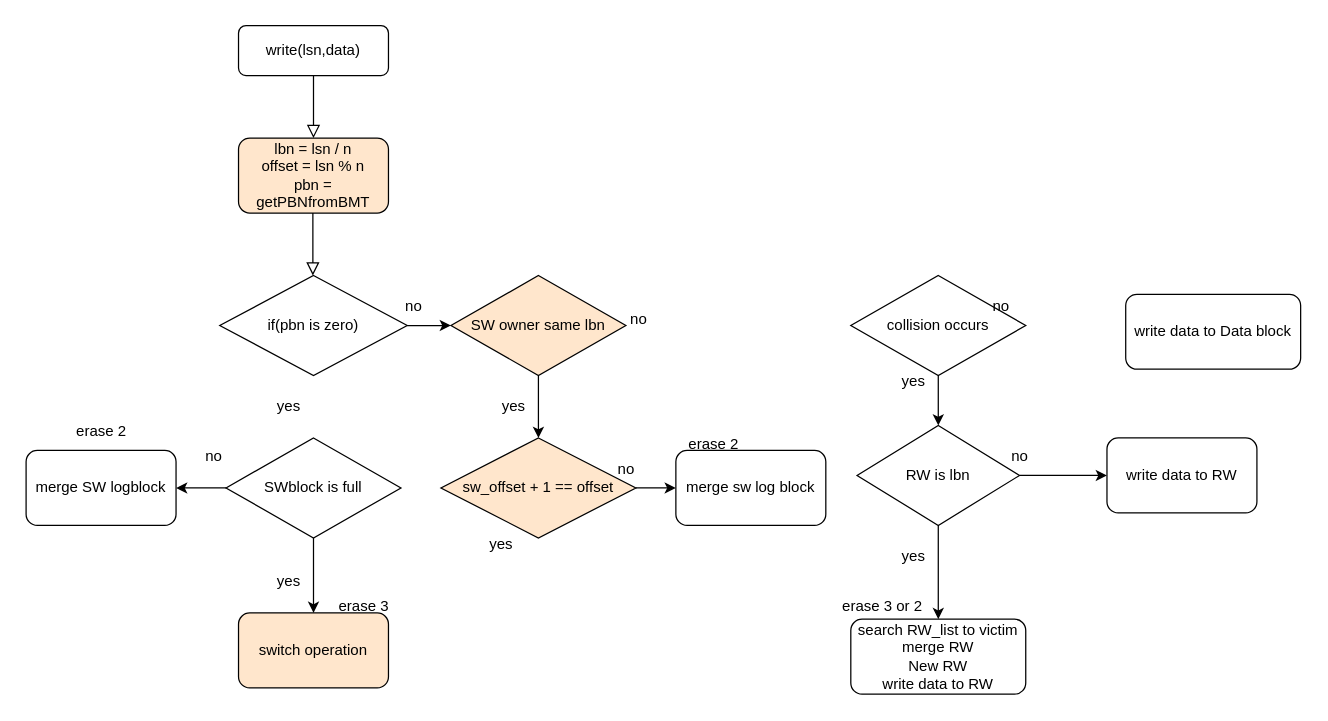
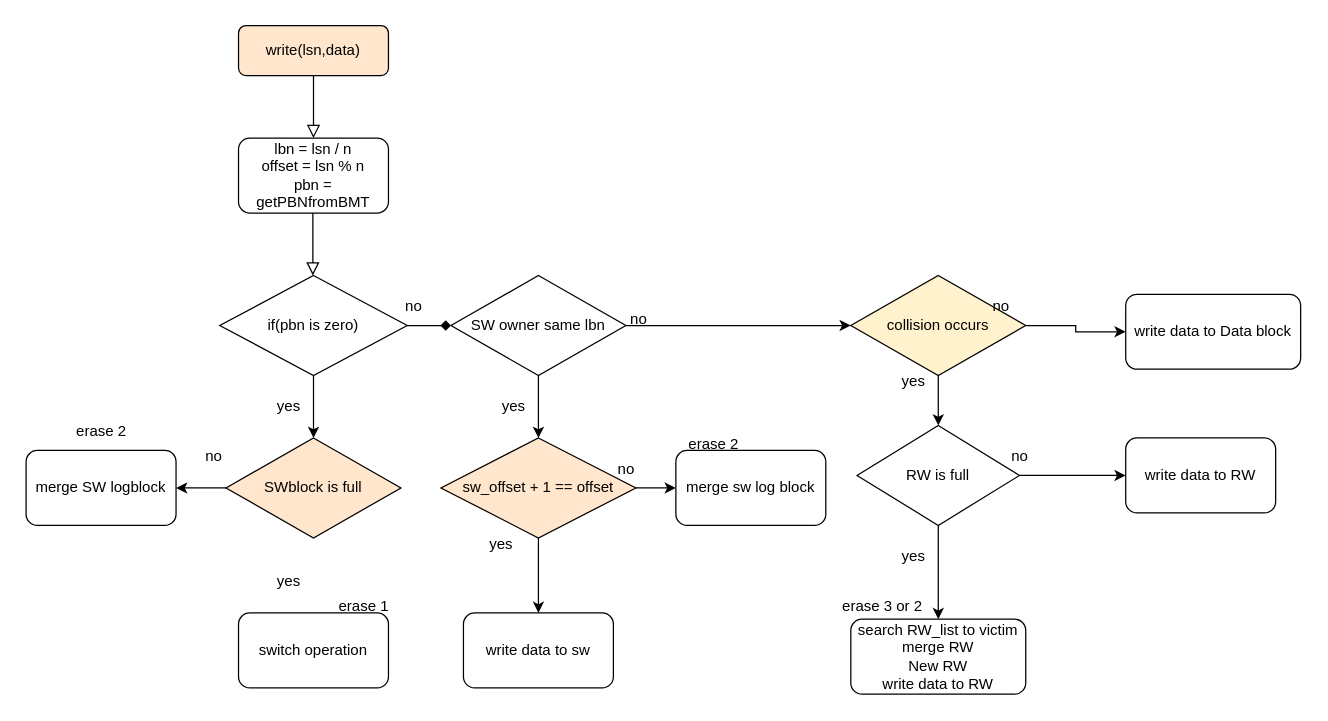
  <mxCell id="0" />
  <mxCell id="1" parent="0" />
  <mxCell id="2" value="" style="rounded=0;html=1;jettySize=auto;orthogonalLoop=1;fontSize=11;endArrow=block;endFill=0;endSize=8;strokeWidth=1;shadow=0;labelBackgroundColor=none;edgeStyle=orthogonalEdgeStyle;" parent="1" source="3" edge="1"><mxGeometry relative="1" as="geometry"><mxPoint x="250" y="110" as="targetPoint" /></mxGeometry></mxCell>
- <mxCell id="3" value="write(lsn,data)" style="rounded=1;whiteSpace=wrap;html=1;fontSize=12;glass=0;strokeWidth=1;shadow=0;" parent="1" vertex="1"><mxGeometry x="190" y="20" width="120" height="40" as="geometry" /></mxCell>
- <mxCell id="4" value="lbn = lsn / n&lt;br&gt;offset = lsn % n&lt;br&gt;pbn = getPBNfromBMT" style="rounded=1;whiteSpace=wrap;html=1;fillColor=#ffe6cc;" vertex="1" parent="1"><mxGeometry x="190" y="110" width="120" height="60" as="geometry" /></mxCell>
+ <mxCell id="3" value="write(lsn,data)" style="rounded=1;whiteSpace=wrap;html=1;fontSize=12;glass=0;strokeWidth=1;shadow=0;fillColor=#ffe6cc;" parent="1" vertex="1"><mxGeometry x="190" y="20" width="120" height="40" as="geometry" /></mxCell>
+ <mxCell id="4" value="lbn = lsn / n&lt;br&gt;offset = lsn % n&lt;br&gt;pbn = getPBNfromBMT" style="rounded=1;whiteSpace=wrap;html=1;" vertex="1" parent="1"><mxGeometry x="190" y="110" width="120" height="60" as="geometry" /></mxCell>
  <mxCell id="5" value="" style="rounded=0;html=1;jettySize=auto;orthogonalLoop=1;fontSize=11;endArrow=block;endFill=0;endSize=8;strokeWidth=1;shadow=0;labelBackgroundColor=none;edgeStyle=orthogonalEdgeStyle;" edge="1" parent="1"><mxGeometry relative="1" as="geometry"><mxPoint x="249.5" y="170" as="sourcePoint" /><mxPoint x="249.5" y="220" as="targetPoint" /></mxGeometry></mxCell>
- <mxCell id="7" style="edgeStyle=orthogonalEdgeStyle;rounded=0;orthogonalLoop=1;jettySize=auto;html=1;entryX=0;entryY=0.5;entryDx=0;entryDy=0;" edge="1" parent="1" source="8" target="16"><mxGeometry relative="1" as="geometry"><mxPoint x="370" y="260" as="targetPoint" /></mxGeometry></mxCell>
+ <mxCell id="6" style="edgeStyle=orthogonalEdgeStyle;rounded=0;orthogonalLoop=1;jettySize=auto;html=1;entryX=0.5;entryY=0;entryDx=0;entryDy=0;" edge="1" parent="1" source="8" target="12"><mxGeometry relative="1" as="geometry"><mxPoint x="250" y="350" as="targetPoint" /></mxGeometry></mxCell>
+ <mxCell id="7" style="edgeStyle=orthogonalEdgeStyle;rounded=0;orthogonalLoop=1;jettySize=auto;html=1;entryX=0;entryY=0.5;entryDx=0;entryDy=0;endArrow=diamond;" edge="1" parent="1" source="8" target="16"><mxGeometry relative="1" as="geometry"><mxPoint x="370" y="260" as="targetPoint" /></mxGeometry></mxCell>
  <mxCell id="8" value="if(pbn is zero)" style="rhombus;whiteSpace=wrap;html=1;" vertex="1" parent="1"><mxGeometry x="175" y="220" width="150" height="80" as="geometry" /></mxCell>
  <mxCell id="9" value="yes" style="text;html=1;align=center;verticalAlign=middle;resizable=0;points=[];autosize=1;strokeColor=none;fillColor=none;" vertex="1" parent="1"><mxGeometry x="210" y="310" width="40" height="30" as="geometry" /></mxCell>
- <mxCell id="10" style="edgeStyle=orthogonalEdgeStyle;rounded=0;orthogonalLoop=1;jettySize=auto;html=1;entryX=0.5;entryY=0;entryDx=0;entryDy=0;" edge="1" parent="1" source="12" target="18"><mxGeometry relative="1" as="geometry"><mxPoint x="250" y="490" as="targetPoint" /></mxGeometry></mxCell>
  <mxCell id="11" style="edgeStyle=orthogonalEdgeStyle;rounded=0;orthogonalLoop=1;jettySize=auto;html=1;entryX=1;entryY=0.5;entryDx=0;entryDy=0;" edge="1" parent="1" source="12" target="19"><mxGeometry relative="1" as="geometry" /></mxCell>
- <mxCell id="12" value="SWblock is full" style="rhombus;whiteSpace=wrap;html=1;" vertex="1" parent="1"><mxGeometry x="180" y="350" width="140" height="80" as="geometry" /></mxCell>
+ <mxCell id="12" value="SWblock is full" style="rhombus;whiteSpace=wrap;html=1;fillColor=#ffe6cc;" vertex="1" parent="1"><mxGeometry x="180" y="350" width="140" height="80" as="geometry" /></mxCell>
  <mxCell id="13" value="no" style="text;html=1;align=center;verticalAlign=middle;resizable=0;points=[];autosize=1;strokeColor=none;fillColor=none;" vertex="1" parent="1"><mxGeometry x="310" y="230" width="40" height="30" as="geometry" /></mxCell>
+ <mxCell id="14" style="edgeStyle=orthogonalEdgeStyle;rounded=0;orthogonalLoop=1;jettySize=auto;html=1;entryX=0;entryY=0.5;entryDx=0;entryDy=0;" edge="1" parent="1" source="16" target="31"><mxGeometry relative="1" as="geometry"><mxPoint x="570" y="260" as="targetPoint" /></mxGeometry></mxCell>
  <mxCell id="15" style="edgeStyle=orthogonalEdgeStyle;rounded=0;orthogonalLoop=1;jettySize=auto;html=1;" edge="1" parent="1" source="16"><mxGeometry relative="1" as="geometry"><mxPoint x="430" y="350" as="targetPoint" /></mxGeometry></mxCell>
- <mxCell id="16" value="SW owner same lbn" style="rhombus;whiteSpace=wrap;html=1;fillColor=#ffe6cc;" vertex="1" parent="1"><mxGeometry x="360" y="220" width="140" height="80" as="geometry" /></mxCell>
+ <mxCell id="16" value="SW owner same lbn" style="rhombus;whiteSpace=wrap;html=1;" vertex="1" parent="1"><mxGeometry x="360" y="220" width="140" height="80" as="geometry" /></mxCell>
  <mxCell id="17" value="yes" style="text;html=1;align=center;verticalAlign=middle;resizable=0;points=[];autosize=1;strokeColor=none;fillColor=none;" vertex="1" parent="1"><mxGeometry x="210" y="450" width="40" height="30" as="geometry" /></mxCell>
- <mxCell id="18" value="switch operation" style="rounded=1;whiteSpace=wrap;html=1;fillColor=#ffe6cc;" vertex="1" parent="1"><mxGeometry x="190" y="490" width="120" height="60" as="geometry" /></mxCell>
+ <mxCell id="18" value="switch operation" style="rounded=1;whiteSpace=wrap;html=1;" vertex="1" parent="1"><mxGeometry x="190" y="490" width="120" height="60" as="geometry" /></mxCell>
  <mxCell id="19" value="merge SW logblock" style="rounded=1;whiteSpace=wrap;html=1;" vertex="1" parent="1"><mxGeometry x="20" y="360" width="120" height="60" as="geometry" /></mxCell>
  <mxCell id="20" value="no" style="text;html=1;align=center;verticalAlign=middle;resizable=0;points=[];autosize=1;strokeColor=none;fillColor=none;" vertex="1" parent="1"><mxGeometry x="150" y="350" width="40" height="30" as="geometry" /></mxCell>
  <mxCell id="21" value="erase 2" style="text;html=1;align=center;verticalAlign=middle;resizable=0;points=[];autosize=1;strokeColor=none;fillColor=none;" vertex="1" parent="1"><mxGeometry x="50" y="330" width="60" height="30" as="geometry" /></mxCell>
- <mxCell id="22" value="erase 3" style="text;html=1;align=center;verticalAlign=middle;resizable=0;points=[];autosize=1;strokeColor=none;fillColor=none;" vertex="1" parent="1"><mxGeometry x="260" y="470" width="60" height="30" as="geometry" /></mxCell>
+ <mxCell id="22" value="erase 1" style="text;html=1;align=center;verticalAlign=middle;resizable=0;points=[];autosize=1;strokeColor=none;fillColor=none;" vertex="1" parent="1"><mxGeometry x="260" y="470" width="60" height="30" as="geometry" /></mxCell>
  <mxCell id="23" value="no" style="text;html=1;align=center;verticalAlign=middle;resizable=0;points=[];autosize=1;strokeColor=none;fillColor=none;" vertex="1" parent="1"><mxGeometry x="490" y="240" width="40" height="30" as="geometry" /></mxCell>
  <mxCell id="24" value="yes" style="text;html=1;align=center;verticalAlign=middle;resizable=0;points=[];autosize=1;strokeColor=none;fillColor=none;" vertex="1" parent="1"><mxGeometry x="390" y="310" width="40" height="30" as="geometry" /></mxCell>
+ <mxCell id="25" style="edgeStyle=orthogonalEdgeStyle;rounded=0;orthogonalLoop=1;jettySize=auto;html=1;entryX=0.5;entryY=0;entryDx=0;entryDy=0;" edge="1" parent="1" source="27" target="29"><mxGeometry relative="1" as="geometry" /></mxCell>
  <mxCell id="26" style="edgeStyle=orthogonalEdgeStyle;rounded=0;orthogonalLoop=1;jettySize=auto;html=1;entryX=0;entryY=0.5;entryDx=0;entryDy=0;" edge="1" parent="1" source="27" target="33"><mxGeometry relative="1" as="geometry"><mxPoint x="540" y="390" as="targetPoint" /></mxGeometry></mxCell>
  <mxCell id="27" value="sw_offset + 1 == offset" style="rhombus;whiteSpace=wrap;html=1;fillColor=#ffe6cc;" vertex="1" parent="1"><mxGeometry x="352" y="350" width="156" height="80" as="geometry" /></mxCell>
  <mxCell id="28" value="yes" style="text;html=1;align=center;verticalAlign=middle;resizable=0;points=[];autosize=1;strokeColor=none;fillColor=none;" vertex="1" parent="1"><mxGeometry x="380" y="420" width="40" height="30" as="geometry" /></mxCell>
- <mxCell id="31" value="collision occurs" style="rhombus;whiteSpace=wrap;html=1;" vertex="1" parent="1"><mxGeometry x="680" y="220" width="140" height="80" as="geometry" /></mxCell>
+ <mxCell id="29" value="write data to sw" style="rounded=1;whiteSpace=wrap;html=1;" vertex="1" parent="1"><mxGeometry x="370" y="490" width="120" height="60" as="geometry" /></mxCell>
+ <mxCell id="30" style="edgeStyle=orthogonalEdgeStyle;rounded=0;orthogonalLoop=1;jettySize=auto;html=1;entryX=0;entryY=0.5;entryDx=0;entryDy=0;" edge="1" parent="1" source="31" target="45"><mxGeometry relative="1" as="geometry"><mxPoint x="850" y="260" as="targetPoint" /></mxGeometry></mxCell>
+ <mxCell id="31" value="collision occurs" style="rhombus;whiteSpace=wrap;html=1;fillColor=#fff2cc;" vertex="1" parent="1"><mxGeometry x="680" y="220" width="140" height="80" as="geometry" /></mxCell>
  <mxCell id="32" value="yes" style="text;html=1;align=center;verticalAlign=middle;resizable=0;points=[];autosize=1;strokeColor=none;fillColor=none;" vertex="1" parent="1"><mxGeometry x="710" y="290" width="40" height="30" as="geometry" /></mxCell>
  <mxCell id="33" value="merge sw log block" style="rounded=1;whiteSpace=wrap;html=1;" vertex="1" parent="1"><mxGeometry x="540" y="360" width="120" height="60" as="geometry" /></mxCell>
  <mxCell id="34" value="erase 2" style="text;html=1;align=center;verticalAlign=middle;resizable=0;points=[];autosize=1;strokeColor=none;fillColor=none;" vertex="1" parent="1"><mxGeometry x="540" y="340" width="60" height="30" as="geometry" /></mxCell>
  <mxCell id="35" style="edgeStyle=orthogonalEdgeStyle;rounded=0;orthogonalLoop=1;jettySize=auto;html=1;entryX=0.5;entryY=0;entryDx=0;entryDy=0;" edge="1" parent="1" source="37" target="40"><mxGeometry relative="1" as="geometry"><mxPoint x="630" y="490" as="targetPoint" /></mxGeometry></mxCell>
  <mxCell id="36" style="edgeStyle=orthogonalEdgeStyle;rounded=0;orthogonalLoop=1;jettySize=auto;html=1;entryX=0;entryY=0.5;entryDx=0;entryDy=0;" edge="1" parent="1" source="37" target="42"><mxGeometry relative="1" as="geometry" /></mxCell>
- <mxCell id="37" value="RW is lbn" style="rhombus;whiteSpace=wrap;html=1;" vertex="1" parent="1"><mxGeometry x="685" y="340" width="130" height="80" as="geometry" /></mxCell>
+ <mxCell id="37" value="RW is full" style="rhombus;whiteSpace=wrap;html=1;" vertex="1" parent="1"><mxGeometry x="685" y="340" width="130" height="80" as="geometry" /></mxCell>
  <mxCell id="38" value="" style="endArrow=classic;html=1;rounded=0;entryX=0.5;entryY=0;entryDx=0;entryDy=0;exitX=0.5;exitY=1;exitDx=0;exitDy=0;" edge="1" parent="1" source="31" target="37"><mxGeometry width="50" height="50" relative="1" as="geometry"><mxPoint x="580" y="350" as="sourcePoint" /><mxPoint x="630" y="300" as="targetPoint" /></mxGeometry></mxCell>
  <mxCell id="39" value="yes" style="text;html=1;align=center;verticalAlign=middle;resizable=0;points=[];autosize=1;strokeColor=none;fillColor=none;" vertex="1" parent="1"><mxGeometry x="710" y="430" width="40" height="30" as="geometry" /></mxCell>
  <mxCell id="40" value="search RW_list to victim&lt;br&gt;merge RW&lt;br&gt;New RW&lt;br&gt;write data to RW" style="rounded=1;whiteSpace=wrap;html=1;" vertex="1" parent="1"><mxGeometry x="680" y="495" width="140" height="60" as="geometry" /></mxCell>
  <mxCell id="41" value="erase 3 or 2" style="text;html=1;align=center;verticalAlign=middle;resizable=0;points=[];autosize=1;strokeColor=none;fillColor=none;" vertex="1" parent="1"><mxGeometry x="660" y="470" width="90" height="30" as="geometry" /></mxCell>
- <mxCell id="42" value="write data to RW" style="rounded=1;whiteSpace=wrap;html=1;" vertex="1" parent="1"><mxGeometry x="885" y="350" width="120" height="60" as="geometry" /></mxCell>
+ <mxCell id="42" value="write data to RW" style="rounded=1;whiteSpace=wrap;html=1;" vertex="1" parent="1"><mxGeometry x="900" y="350" width="120" height="60" as="geometry" /></mxCell>
  <mxCell id="43" value="no" style="text;html=1;align=center;verticalAlign=middle;resizable=0;points=[];autosize=1;strokeColor=none;fillColor=none;" vertex="1" parent="1"><mxGeometry x="795" y="350" width="40" height="30" as="geometry" /></mxCell>
  <mxCell id="44" value="no" style="text;html=1;align=center;verticalAlign=middle;resizable=0;points=[];autosize=1;strokeColor=none;fillColor=none;" vertex="1" parent="1"><mxGeometry x="780" y="230" width="40" height="30" as="geometry" /></mxCell>
  <mxCell id="45" value="write data to Data block" style="rounded=1;whiteSpace=wrap;html=1;" vertex="1" parent="1"><mxGeometry x="900" y="235" width="140" height="60" as="geometry" /></mxCell>
  <mxCell id="46" value="no" style="text;html=1;align=center;verticalAlign=middle;resizable=0;points=[];autosize=1;strokeColor=none;fillColor=none;" vertex="1" parent="1"><mxGeometry x="480" y="360" width="40" height="30" as="geometry" /></mxCell>
